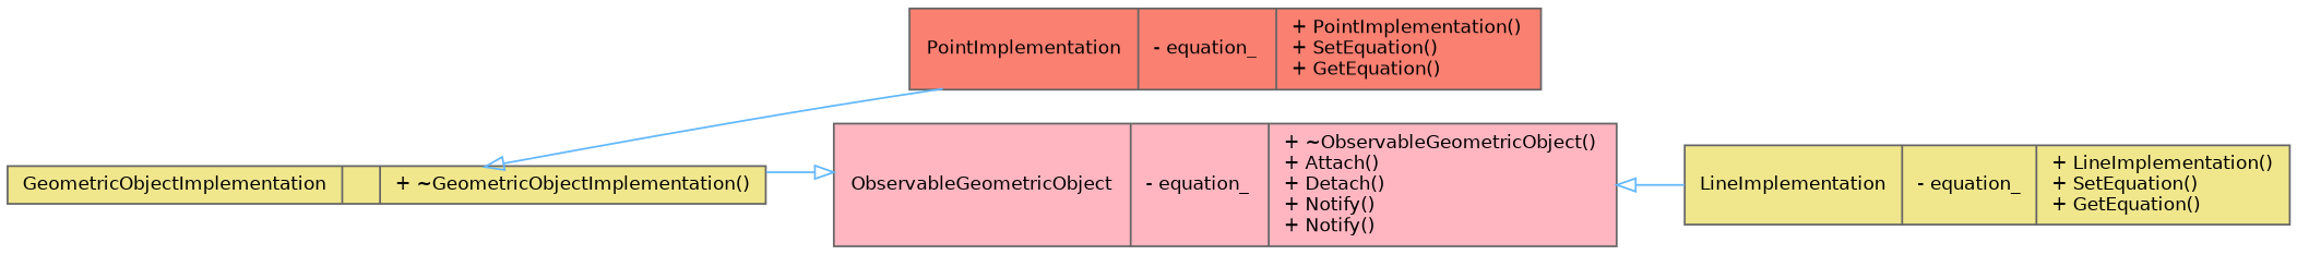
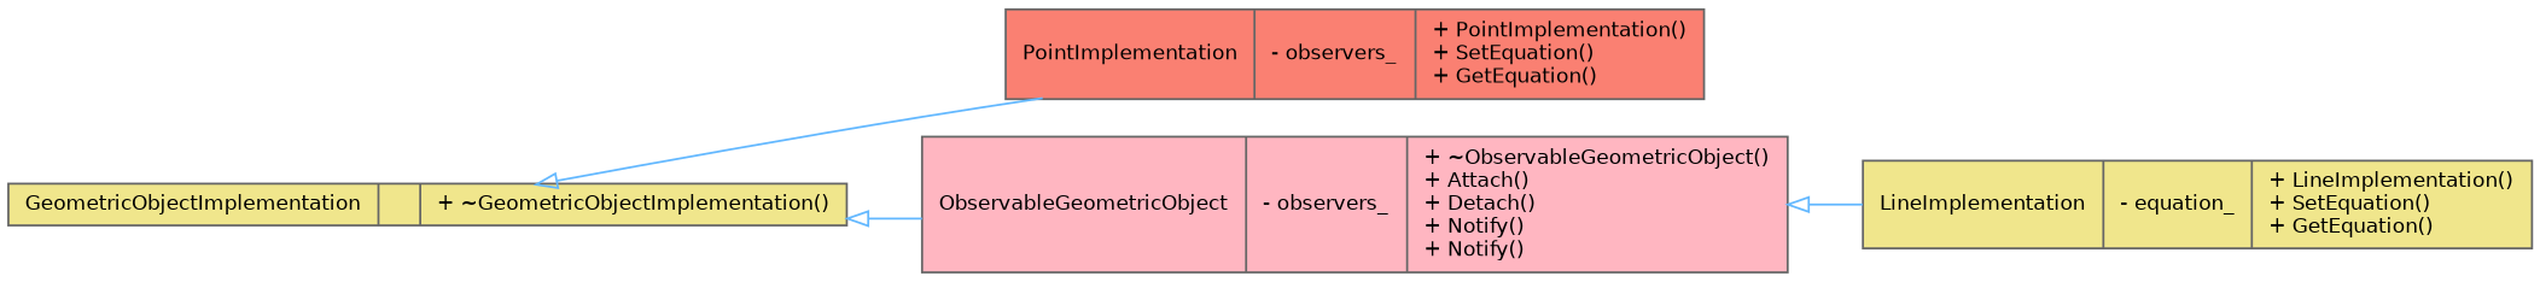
  digraph {
    rankdir=LR
    node [color=gray40 fillcolor=khaki fontname=Helvetica fontsize=10 shape=record style=filled]
    edge [arrowtail=onormal color=steelblue1 dir=back fontname=Helvetica fontsize=10 labelfontname=Helvetica labelfontsize=10 style=solid]
    n1 [fontcolor=black height=0.2 label="{GeometricObjectImplementation\n||+ ~GeometricObjectImplementation()\l}" width=0.4]
-   n2 [fillcolor=salmon height=0.2 label="{PointImplementation\n|- equation_\l|+ PointImplementation()\l+ SetEquation()\l+ GetEquation()\l}" width=0.4]
+   n2 [fillcolor=salmon height=0.2 label="{PointImplementation\n|- observers_\l|+ PointImplementation()\l+ SetEquation()\l+ GetEquation()\l}" width=0.4]
    n3 [height=0.2 label="{LineImplementation\n|- equation_\l|+ LineImplementation()\l+ SetEquation()\l+ GetEquation()\l}" width=0.4]
-   n4 [fillcolor=lightpink height=0.2 label="{ObservableGeometricObject\n|- equation_\l|+ ~ObservableGeometricObject()\l+ Attach()\l+ Detach()\l+ Notify()\l+ Notify()\l}" width=0.4]
+   n4 [fillcolor=lightpink height=0.2 label="{ObservableGeometricObject\n|- observers_\l|+ ~ObservableGeometricObject()\l+ Attach()\l+ Detach()\l+ Notify()\l+ Notify()\l}" width=0.4]
    n1 -> n2
-   n4 -> n1
+   n1 -> n4
    n4 -> n3
  }
